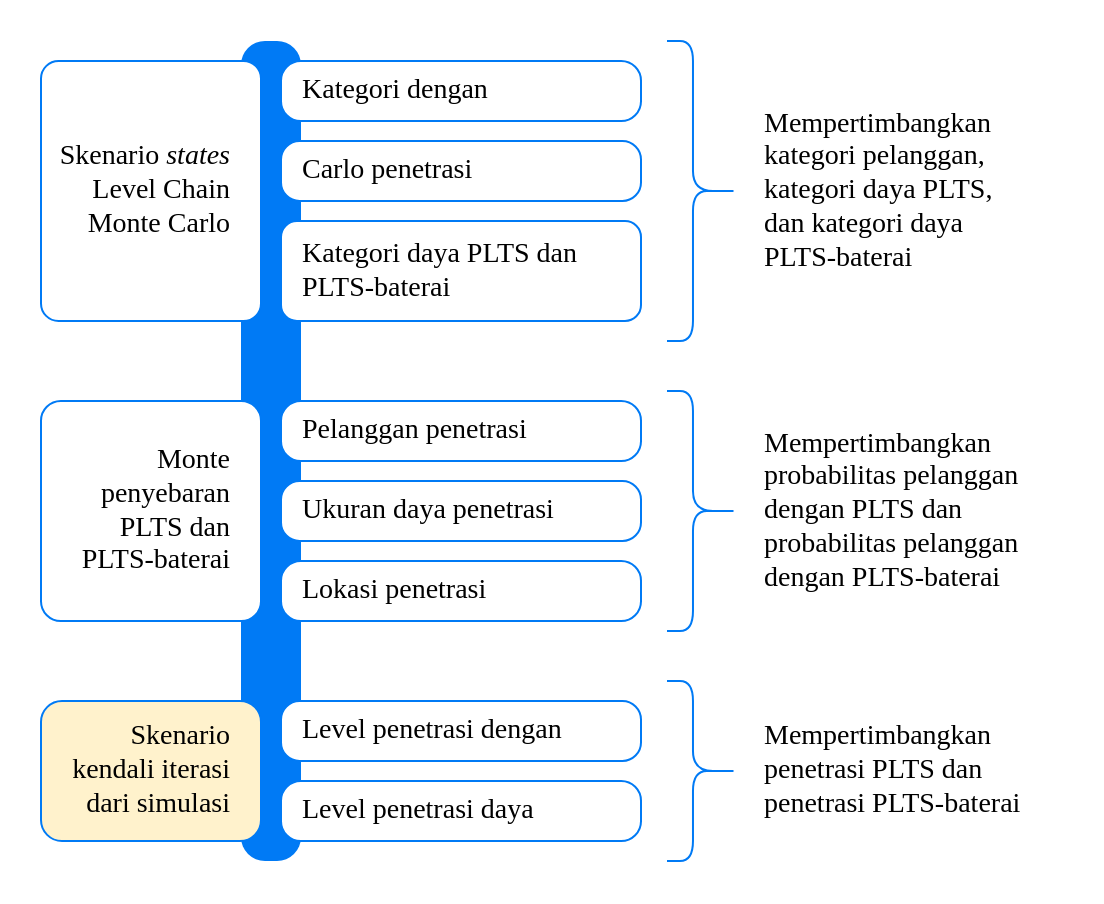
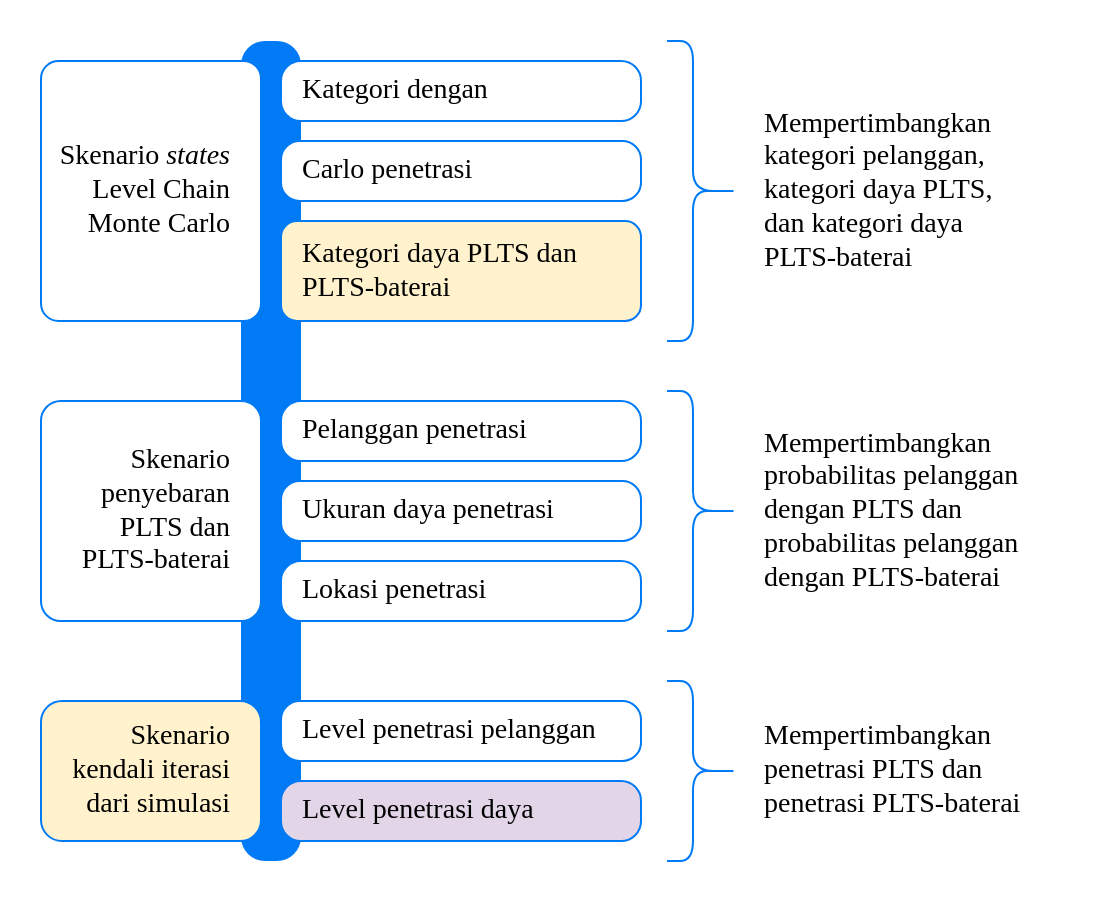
  <mxCell id="0" />
  <mxCell id="1" parent="0" />
  <mxCell id="2" value="" style="rounded=1;whiteSpace=wrap;html=1;strokeColor=none;fillColor=#007AF5;fontFamily=Times New Roman;fontSize=14;arcSize=40;" parent="1" vertex="1"><mxGeometry x="120" y="20" width="30" height="410" as="geometry" /></mxCell>
  <mxCell id="3" value="&lt;span style=&quot;white-space: normal&quot;&gt;Skenario&amp;nbsp;&lt;/span&gt;&lt;i style=&quot;white-space: normal&quot;&gt;states&lt;br&gt;&lt;/i&gt;&lt;span style=&quot;white-space: normal&quot;&gt;Level&amp;nbsp;&lt;/span&gt;&lt;span style=&quot;white-space: normal&quot;&gt;Chain Monte Carlo&lt;/span&gt;" style="rounded=1;whiteSpace=wrap;html=1;strokeColor=#007AF5;strokeWidth=1;fillColor=#ffffff;fontFamily=Times New Roman;fontSize=14;align=right;spacing=15;arcSize=8;" parent="1" vertex="1"><mxGeometry x="20" y="30" width="110" height="130" as="geometry" /></mxCell>
- <mxCell id="4" value="Monte penyebaran&lt;br&gt;PLTS dan&lt;br&gt;PLTS-baterai" style="rounded=1;whiteSpace=wrap;html=1;strokeColor=#007AF5;strokeWidth=1;fillColor=#ffffff;fontFamily=Times New Roman;fontSize=14;arcSize=9;align=right;spacing=15;" parent="1" vertex="1"><mxGeometry x="20" y="200" width="110" height="110" as="geometry" /></mxCell>
+ <mxCell id="4" value="Skenario penyebaran&lt;br&gt;PLTS dan&lt;br&gt;PLTS-baterai" style="rounded=1;whiteSpace=wrap;html=1;strokeColor=#007AF5;strokeWidth=1;fillColor=#ffffff;fontFamily=Times New Roman;fontSize=14;arcSize=9;align=right;spacing=15;" parent="1" vertex="1"><mxGeometry x="20" y="200" width="110" height="110" as="geometry" /></mxCell>
  <mxCell id="5" value="Skenario&lt;br&gt;kendali iterasi&lt;br&gt;dari simulasi" style="rounded=1;whiteSpace=wrap;html=1;strokeColor=#007AF5;strokeWidth=1;fillColor=#fff2cc;fontFamily=Times New Roman;fontSize=14;align=right;spacing=15;" parent="1" vertex="1"><mxGeometry x="20" y="350" width="110" height="70" as="geometry" /></mxCell>
  <mxCell id="6" value="Kategori dengan" style="rounded=1;whiteSpace=wrap;html=1;strokeColor=#007AF5;strokeWidth=1;fillColor=#ffffff;fontFamily=Times New Roman;fontSize=14;arcSize=33;align=left;spacing=11;" parent="1" vertex="1"><mxGeometry x="140" y="30" width="180" height="30" as="geometry" /></mxCell>
  <mxCell id="7" value="Carlo penetrasi" style="rounded=1;whiteSpace=wrap;html=1;strokeColor=#007AF5;strokeWidth=1;fillColor=#ffffff;fontFamily=Times New Roman;fontSize=14;arcSize=31;align=left;spacing=11;" parent="1" vertex="1"><mxGeometry x="140" y="70" width="180" height="30" as="geometry" /></mxCell>
  <mxCell id="8" value="Ukuran daya penetrasi" style="rounded=1;whiteSpace=wrap;html=1;strokeColor=#007AF5;strokeWidth=1;fillColor=#ffffff;fontFamily=Times New Roman;fontSize=14;arcSize=31;align=left;spacing=11;" parent="1" vertex="1"><mxGeometry x="140" y="240" width="180" height="30" as="geometry" /></mxCell>
  <mxCell id="9" value="Pelanggan penetrasi" style="rounded=1;whiteSpace=wrap;html=1;strokeColor=#007AF5;strokeWidth=1;fillColor=#ffffff;fontFamily=Times New Roman;fontSize=14;arcSize=33;align=left;spacing=11;" parent="1" vertex="1"><mxGeometry x="140" y="200" width="180" height="30" as="geometry" /></mxCell>
  <mxCell id="10" value="Lokasi penetrasi" style="rounded=1;whiteSpace=wrap;html=1;strokeColor=#007AF5;strokeWidth=1;fillColor=#ffffff;fontFamily=Times New Roman;fontSize=14;arcSize=33;align=left;spacing=11;" parent="1" vertex="1"><mxGeometry x="140" y="280" width="180" height="30" as="geometry" /></mxCell>
- <mxCell id="11" value="Level penetrasi dengan" style="rounded=1;whiteSpace=wrap;html=1;strokeColor=#007AF5;strokeWidth=1;fillColor=#ffffff;fontFamily=Times New Roman;fontSize=14;arcSize=31;align=left;spacing=11;" parent="1" vertex="1"><mxGeometry x="140" y="350" width="180" height="30" as="geometry" /></mxCell>
- <mxCell id="12" value="Level penetrasi daya" style="rounded=1;whiteSpace=wrap;html=1;strokeColor=#007AF5;strokeWidth=1;fillColor=#ffffff;fontFamily=Times New Roman;fontSize=14;arcSize=33;align=left;spacing=11;" parent="1" vertex="1"><mxGeometry x="140" y="390" width="180" height="30" as="geometry" /></mxCell>
+ <mxCell id="11" value="Level penetrasi pelanggan" style="rounded=1;whiteSpace=wrap;html=1;strokeColor=#007AF5;strokeWidth=1;fillColor=#ffffff;fontFamily=Times New Roman;fontSize=14;arcSize=31;align=left;spacing=11;" parent="1" vertex="1"><mxGeometry x="140" y="350" width="180" height="30" as="geometry" /></mxCell>
+ <mxCell id="12" value="Level penetrasi daya" style="rounded=1;whiteSpace=wrap;html=1;strokeColor=#007AF5;strokeWidth=1;fillColor=#e1d5e7;fontFamily=Times New Roman;fontSize=14;arcSize=33;align=left;spacing=11;" parent="1" vertex="1"><mxGeometry x="140" y="390" width="180" height="30" as="geometry" /></mxCell>
  <mxCell id="13" value="" style="shape=curlyBracket;whiteSpace=wrap;html=1;rounded=1;flipH=1;strokeColor=#007AF5;size=0.649;" parent="1" vertex="1"><mxGeometry x="333" y="195" width="37" height="120" as="geometry" /></mxCell>
  <mxCell id="14" value="Mempertimbangkan&lt;br&gt;probabilitas pelanggan&lt;br&gt;dengan PLTS dan&lt;br&gt;probabilitas pelanggan&lt;br&gt;dengan PLTS-baterai&amp;nbsp;" style="text;html=1;align=left;verticalAlign=middle;resizable=0;points=[];;autosize=1;fontFamily=Times New Roman;fontSize=14;" parent="1" vertex="1"><mxGeometry x="380" y="210" width="140" height="90" as="geometry" /></mxCell>
- <mxCell id="15" value="Kategori daya PLTS dan PLTS-baterai" style="rounded=1;whiteSpace=wrap;html=1;strokeColor=#007AF5;strokeWidth=1;fillColor=#ffffff;fontFamily=Times New Roman;fontSize=14;arcSize=16;align=left;spacing=11;" parent="1" vertex="1"><mxGeometry x="140" y="110" width="180" height="50" as="geometry" /></mxCell>
+ <mxCell id="15" value="Kategori daya PLTS dan PLTS-baterai" style="rounded=1;whiteSpace=wrap;html=1;strokeColor=#007AF5;strokeWidth=1;fillColor=#fff2cc;fontFamily=Times New Roman;fontSize=14;arcSize=16;align=left;spacing=11;" parent="1" vertex="1"><mxGeometry x="140" y="110" width="180" height="50" as="geometry" /></mxCell>
  <mxCell id="16" value="" style="shape=curlyBracket;whiteSpace=wrap;html=1;rounded=1;flipH=1;strokeColor=#007AF5;size=0.649;" parent="1" vertex="1"><mxGeometry x="333" y="20" width="37" height="150" as="geometry" /></mxCell>
  <mxCell id="17" value="Mempertimbangkan&lt;br&gt;kategori pelanggan,&lt;br&gt;kategori daya PLTS,&lt;br&gt;dan kategori daya&lt;br&gt;PLTS-baterai&amp;nbsp;" style="text;html=1;align=left;verticalAlign=middle;resizable=0;points=[];;autosize=1;fontFamily=Times New Roman;fontSize=14;" parent="1" vertex="1"><mxGeometry x="380" y="50" width="130" height="90" as="geometry" /></mxCell>
  <mxCell id="18" value="" style="shape=curlyBracket;whiteSpace=wrap;html=1;rounded=1;flipH=1;strokeColor=#007AF5;size=0.649;" parent="1" vertex="1"><mxGeometry x="333" y="340" width="37" height="90" as="geometry" /></mxCell>
  <mxCell id="19" value="Mempertimbangkan&lt;br&gt;penetrasi PLTS dan&lt;br&gt;penetrasi PLTS-baterai&amp;nbsp;" style="text;html=1;align=left;verticalAlign=middle;resizable=0;points=[];;autosize=1;fontFamily=Times New Roman;fontSize=14;" parent="1" vertex="1"><mxGeometry x="380" y="355" width="150" height="60" as="geometry" /></mxCell>
